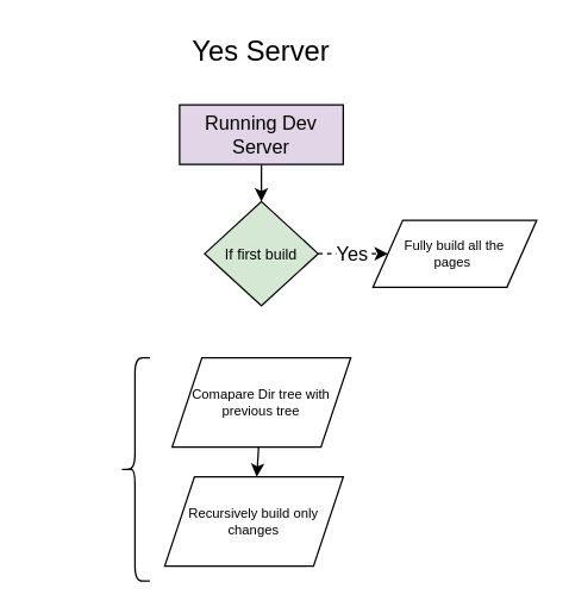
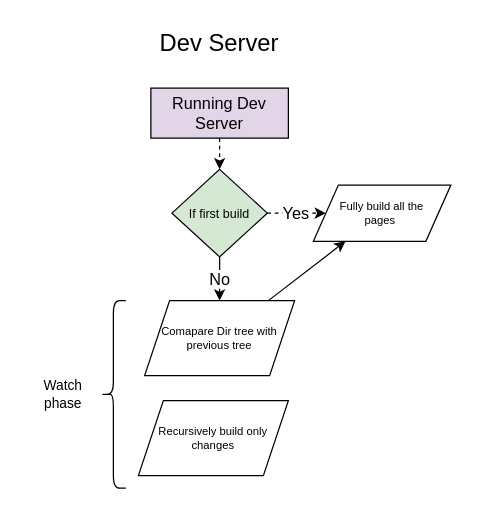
  <mxCell id="0" />
  <mxCell id="1" parent="0" />
- <mxCell id="2" value="Yes Server" style="text;strokeColor=none;align=center;fillColor=none;html=1;verticalAlign=middle;whiteSpace=wrap;rounded=0;fontSize=19;" vertex="1" parent="1"><mxGeometry x="120" y="20" width="110" height="30" as="geometry" /></mxCell>
- <mxCell id="3" style="edgeStyle=none;html=1;exitX=0.5;exitY=1;exitDx=0;exitDy=0;entryX=0.5;entryY=0;entryDx=0;entryDy=0;fontSize=13;" edge="1" parent="1" source="4" target="7"><mxGeometry relative="1" as="geometry" /></mxCell>
+ <mxCell id="2" value="Dev Server" style="text;strokeColor=none;align=center;fillColor=none;html=1;verticalAlign=middle;whiteSpace=wrap;rounded=0;fontSize=19;" vertex="1" parent="1"><mxGeometry x="120" y="20" width="110" height="30" as="geometry" /></mxCell>
+ <mxCell id="3" style="edgeStyle=none;html=1;exitX=0.5;exitY=1;exitDx=0;exitDy=0;entryX=0.5;entryY=0;entryDx=0;entryDy=0;fontSize=13;dashed=1;" edge="1" parent="1" source="4" target="7"><mxGeometry relative="1" as="geometry" /></mxCell>
  <mxCell id="4" value="Running Dev Server" style="rounded=0;whiteSpace=wrap;html=1;fontSize=13;fillColor=#e1d5e7;" vertex="1" parent="1"><mxGeometry x="120" y="70" width="110" height="40" as="geometry" /></mxCell>
  <mxCell id="5" value="Yes" style="edgeStyle=none;html=1;exitX=1;exitY=0.5;exitDx=0;exitDy=0;fontSize=13;dashed=1;" edge="1" parent="1" source="7" target="8"><mxGeometry relative="1" as="geometry" /></mxCell>
+ <mxCell id="6" value="No" style="edgeStyle=none;html=1;exitX=0.5;exitY=1;exitDx=0;exitDy=0;entryX=0.5;entryY=0;entryDx=0;entryDy=0;fontSize=13;" edge="1" parent="1" source="7" target="10"><mxGeometry relative="1" as="geometry" /></mxCell>
  <mxCell id="7" value="If first build" style="rhombus;whiteSpace=wrap;html=1;fontSize=10;fillColor=#d5e8d4;" vertex="1" parent="1"><mxGeometry x="136.88" y="135" width="76.25" height="70" as="geometry" /></mxCell>
  <mxCell id="8" value="Fully build all the &lt;br&gt;pages&amp;nbsp;" style="shape=parallelogram;perimeter=parallelogramPerimeter;whiteSpace=wrap;html=1;fixedSize=1;fontSize=9;" vertex="1" parent="1"><mxGeometry x="250" y="147.5" width="110" height="45" as="geometry" /></mxCell>
- <mxCell id="9" value="" style="edgeStyle=none;html=1;fontSize=9;" edge="1" parent="1" source="10" target="11"><mxGeometry relative="1" as="geometry" /></mxCell>
+ <mxCell id="9" value="" style="edgeStyle=none;html=1;fontSize=9;" edge="1" parent="1" source="10" target="8"><mxGeometry relative="1" as="geometry" /></mxCell>
  <mxCell id="10" value="Comapare Dir tree with previous tree" style="shape=parallelogram;perimeter=parallelogramPerimeter;whiteSpace=wrap;html=1;fixedSize=1;fontSize=9;" vertex="1" parent="1"><mxGeometry x="115" y="240" width="120" height="60" as="geometry" /></mxCell>
  <mxCell id="11" value="Recursively build only changes" style="shape=parallelogram;perimeter=parallelogramPerimeter;whiteSpace=wrap;html=1;fixedSize=1;fontSize=9;" vertex="1" parent="1"><mxGeometry x="110" y="320" width="120" height="60" as="geometry" /></mxCell>
+ <mxCell id="12" value="Watch phase" style="text;strokeColor=none;align=center;fillColor=none;html=1;verticalAlign=middle;whiteSpace=wrap;rounded=0;fontSize=11;" vertex="1" parent="1"><mxGeometry y="300" width="60" height="30" as="geometry" x="20" /></mxCell>
  <mxCell id="13" value="" style="shape=curlyBracket;whiteSpace=wrap;html=1;rounded=1;labelPosition=left;verticalLabelPosition=middle;align=right;verticalAlign=middle;fontSize=11;" vertex="1" parent="1"><mxGeometry x="80" y="240" width="20" height="150" as="geometry" /></mxCell>
